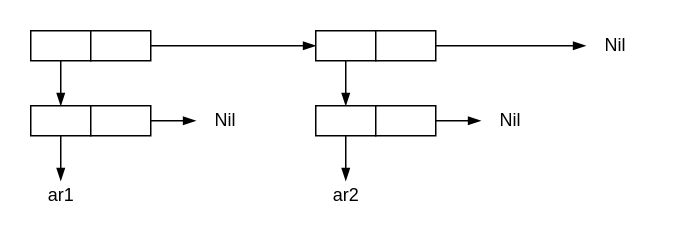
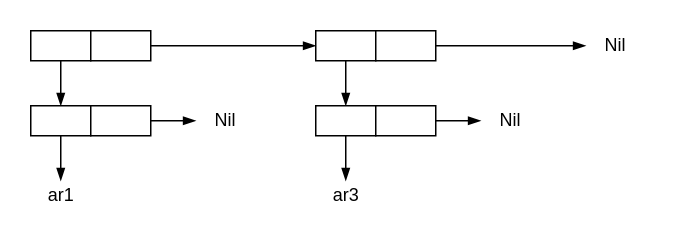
  <mxCell id="0" />
  <mxCell id="1" parent="0" />
  <mxCell id="2" value="" style="rounded=0;whiteSpace=wrap;html=1;" parent="1" vertex="1"><mxGeometry x="20" y="20" width="40" height="20" as="geometry" /></mxCell>
  <mxCell id="3" value="" style="rounded=0;whiteSpace=wrap;html=1;" parent="1" vertex="1"><mxGeometry x="60" y="20" width="40" height="20" as="geometry" /></mxCell>
  <mxCell id="4" value="" style="endArrow=blockThin;html=1;exitX=0.5;exitY=1;exitDx=0;exitDy=0;endFill=1;" parent="1" source="2" edge="1"><mxGeometry width="50" height="50" relative="1" as="geometry"><mxPoint x="70" y="90" as="sourcePoint" /><mxPoint x="40" y="70" as="targetPoint" /></mxGeometry></mxCell>
  <mxCell id="5" value="" style="endArrow=blockThin;html=1;exitX=1;exitY=0.5;exitDx=0;exitDy=0;endFill=1;" parent="1" source="3" edge="1"><mxGeometry width="50" height="50" relative="1" as="geometry"><mxPoint x="50" y="50" as="sourcePoint" /><mxPoint x="210" y="30" as="targetPoint" /></mxGeometry></mxCell>
  <mxCell id="6" value="Nil" style="text;html=1;strokeColor=none;fillColor=none;align=center;verticalAlign=middle;whiteSpace=wrap;rounded=0;" parent="1" vertex="1"><mxGeometry x="130" y="70" width="40" height="20" as="geometry" /></mxCell>
  <mxCell id="7" value="" style="rounded=0;whiteSpace=wrap;html=1;" parent="1" vertex="1"><mxGeometry x="20" y="70" width="40" height="20" as="geometry" /></mxCell>
  <mxCell id="8" value="" style="rounded=0;whiteSpace=wrap;html=1;" parent="1" vertex="1"><mxGeometry x="60" y="70" width="40" height="20" as="geometry" /></mxCell>
  <mxCell id="9" value="" style="endArrow=blockThin;html=1;exitX=0.5;exitY=1;exitDx=0;exitDy=0;endFill=1;" parent="1" source="7" edge="1"><mxGeometry width="50" height="50" relative="1" as="geometry"><mxPoint x="70" y="140" as="sourcePoint" /><mxPoint x="40" y="120" as="targetPoint" /></mxGeometry></mxCell>
  <mxCell id="10" value="" style="endArrow=blockThin;html=1;exitX=1;exitY=0.5;exitDx=0;exitDy=0;endFill=1;" parent="1" source="8" edge="1"><mxGeometry width="50" height="50" relative="1" as="geometry"><mxPoint x="50" y="100" as="sourcePoint" /><mxPoint x="130" y="80" as="targetPoint" /></mxGeometry></mxCell>
  <mxCell id="11" value="ar1" style="text;html=1;align=center;verticalAlign=middle;resizable=0;points=[];autosize=1;" parent="1" vertex="1"><mxGeometry x="25" y="120" width="30" height="20" as="geometry" /></mxCell>
  <mxCell id="12" value="" style="rounded=0;whiteSpace=wrap;html=1;" parent="1" vertex="1"><mxGeometry x="210" y="20" width="40" height="20" as="geometry" /></mxCell>
  <mxCell id="13" value="" style="rounded=0;whiteSpace=wrap;html=1;" parent="1" vertex="1"><mxGeometry x="250" y="20" width="40" height="20" as="geometry" /></mxCell>
  <mxCell id="14" value="" style="endArrow=blockThin;html=1;exitX=0.5;exitY=1;exitDx=0;exitDy=0;endFill=1;" parent="1" source="12" edge="1"><mxGeometry width="50" height="50" relative="1" as="geometry"><mxPoint x="260" y="90" as="sourcePoint" /><mxPoint x="230" y="70" as="targetPoint" /></mxGeometry></mxCell>
  <mxCell id="15" value="" style="endArrow=blockThin;html=1;exitX=1;exitY=0.5;exitDx=0;exitDy=0;endFill=1;" parent="1" source="13" edge="1"><mxGeometry width="50" height="50" relative="1" as="geometry"><mxPoint x="240" y="50" as="sourcePoint" /><mxPoint x="390" y="30" as="targetPoint" /></mxGeometry></mxCell>
  <mxCell id="16" value="Nil" style="text;html=1;strokeColor=none;fillColor=none;align=center;verticalAlign=middle;whiteSpace=wrap;rounded=0;" parent="1" vertex="1"><mxGeometry x="320" y="70" width="40" height="20" as="geometry" /></mxCell>
  <mxCell id="17" value="" style="rounded=0;whiteSpace=wrap;html=1;" parent="1" vertex="1"><mxGeometry x="210" y="70" width="40" height="20" as="geometry" /></mxCell>
  <mxCell id="18" value="" style="rounded=0;whiteSpace=wrap;html=1;" parent="1" vertex="1"><mxGeometry x="250" y="70" width="40" height="20" as="geometry" /></mxCell>
  <mxCell id="19" value="" style="endArrow=blockThin;html=1;exitX=0.5;exitY=1;exitDx=0;exitDy=0;endFill=1;" parent="1" source="17" edge="1"><mxGeometry width="50" height="50" relative="1" as="geometry"><mxPoint x="260" y="140" as="sourcePoint" /><mxPoint x="230" y="120" as="targetPoint" /></mxGeometry></mxCell>
  <mxCell id="20" value="" style="endArrow=blockThin;html=1;exitX=1;exitY=0.5;exitDx=0;exitDy=0;endFill=1;" parent="1" source="18" edge="1"><mxGeometry width="50" height="50" relative="1" as="geometry"><mxPoint x="240" y="100" as="sourcePoint" /><mxPoint x="320" y="80" as="targetPoint" /></mxGeometry></mxCell>
- <mxCell id="21" value="ar2" style="text;html=1;align=center;verticalAlign=middle;resizable=0;points=[];autosize=1;" parent="1" vertex="1"><mxGeometry x="215" y="120" width="30" height="20" as="geometry" /></mxCell>
+ <mxCell id="21" value="ar3" style="text;html=1;align=center;verticalAlign=middle;resizable=0;points=[];autosize=1;" parent="1" vertex="1"><mxGeometry x="215" y="120" width="30" height="20" as="geometry" /></mxCell>
  <mxCell id="22" value="Nil" style="text;html=1;strokeColor=none;fillColor=none;align=center;verticalAlign=middle;whiteSpace=wrap;rounded=0;" parent="1" vertex="1"><mxGeometry x="390" y="20" width="40" height="20" as="geometry" /></mxCell>
